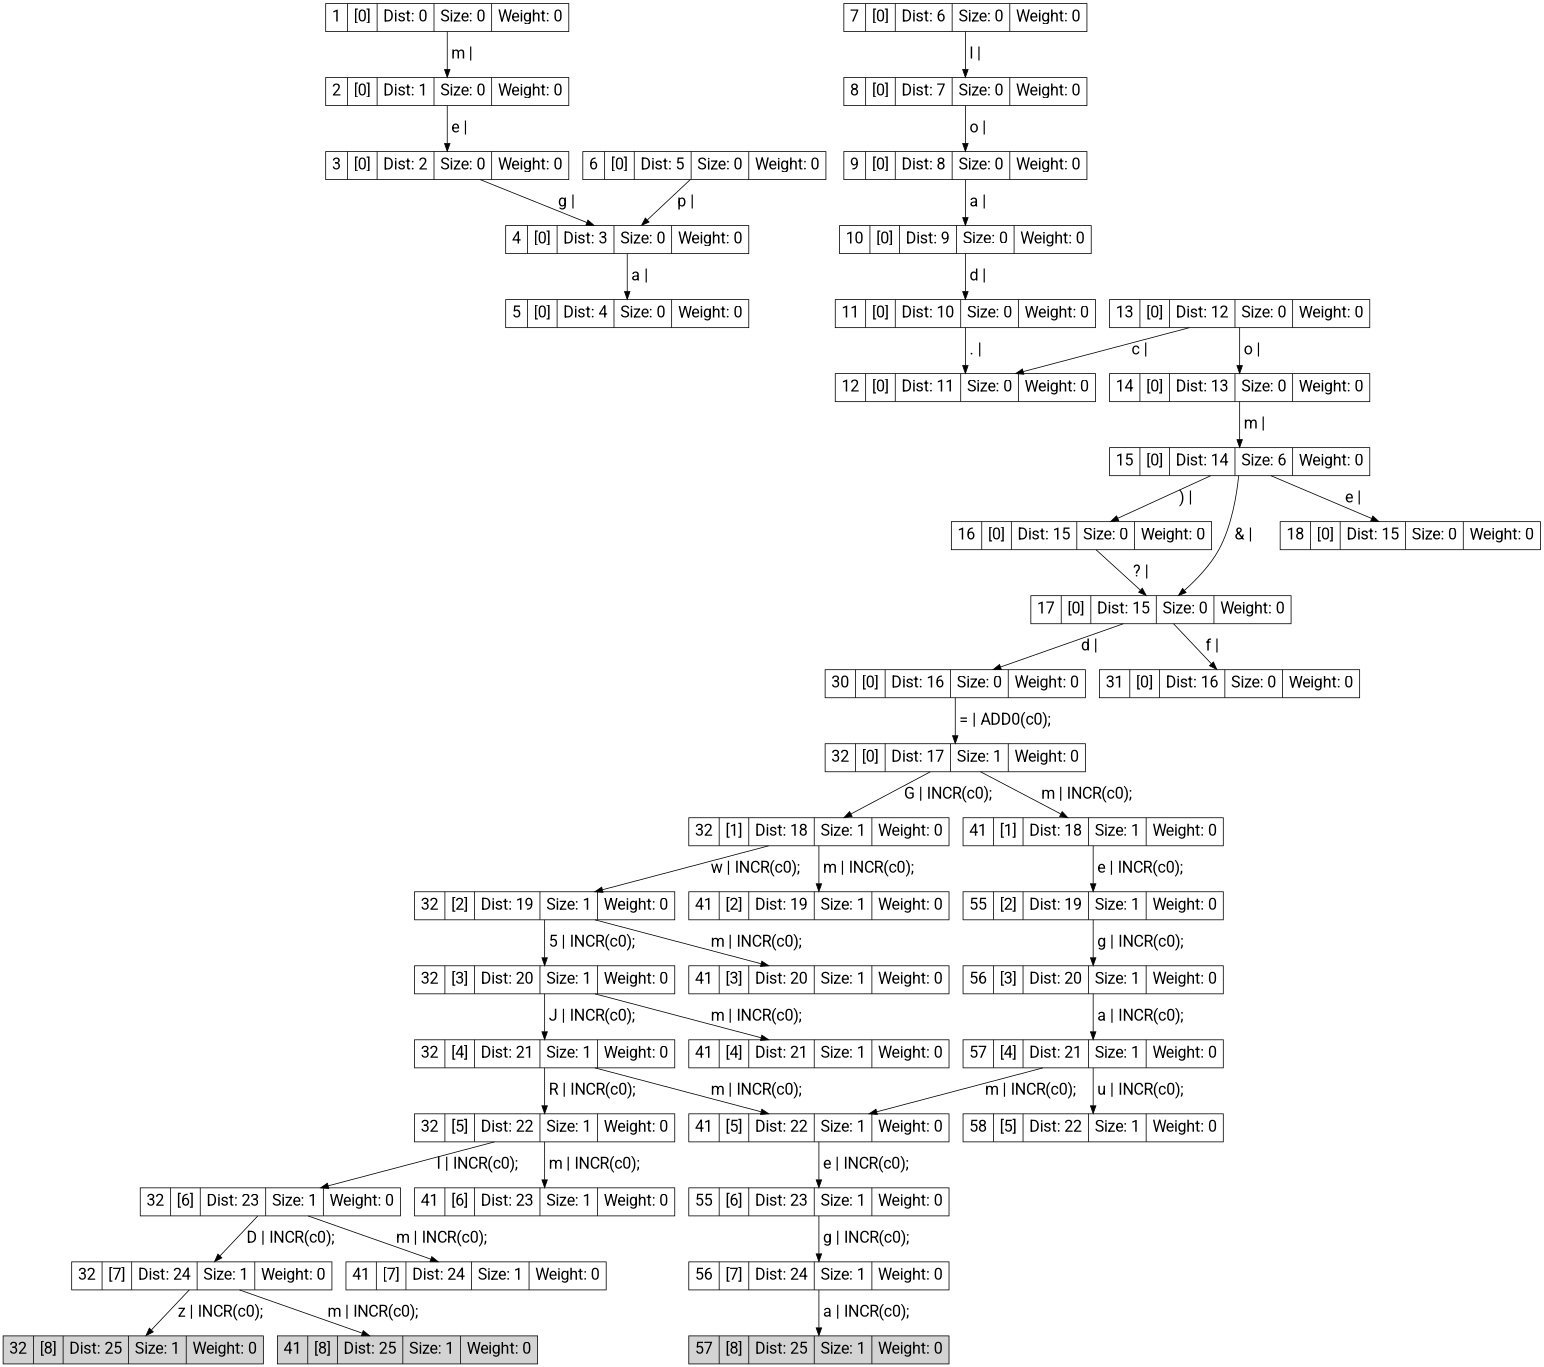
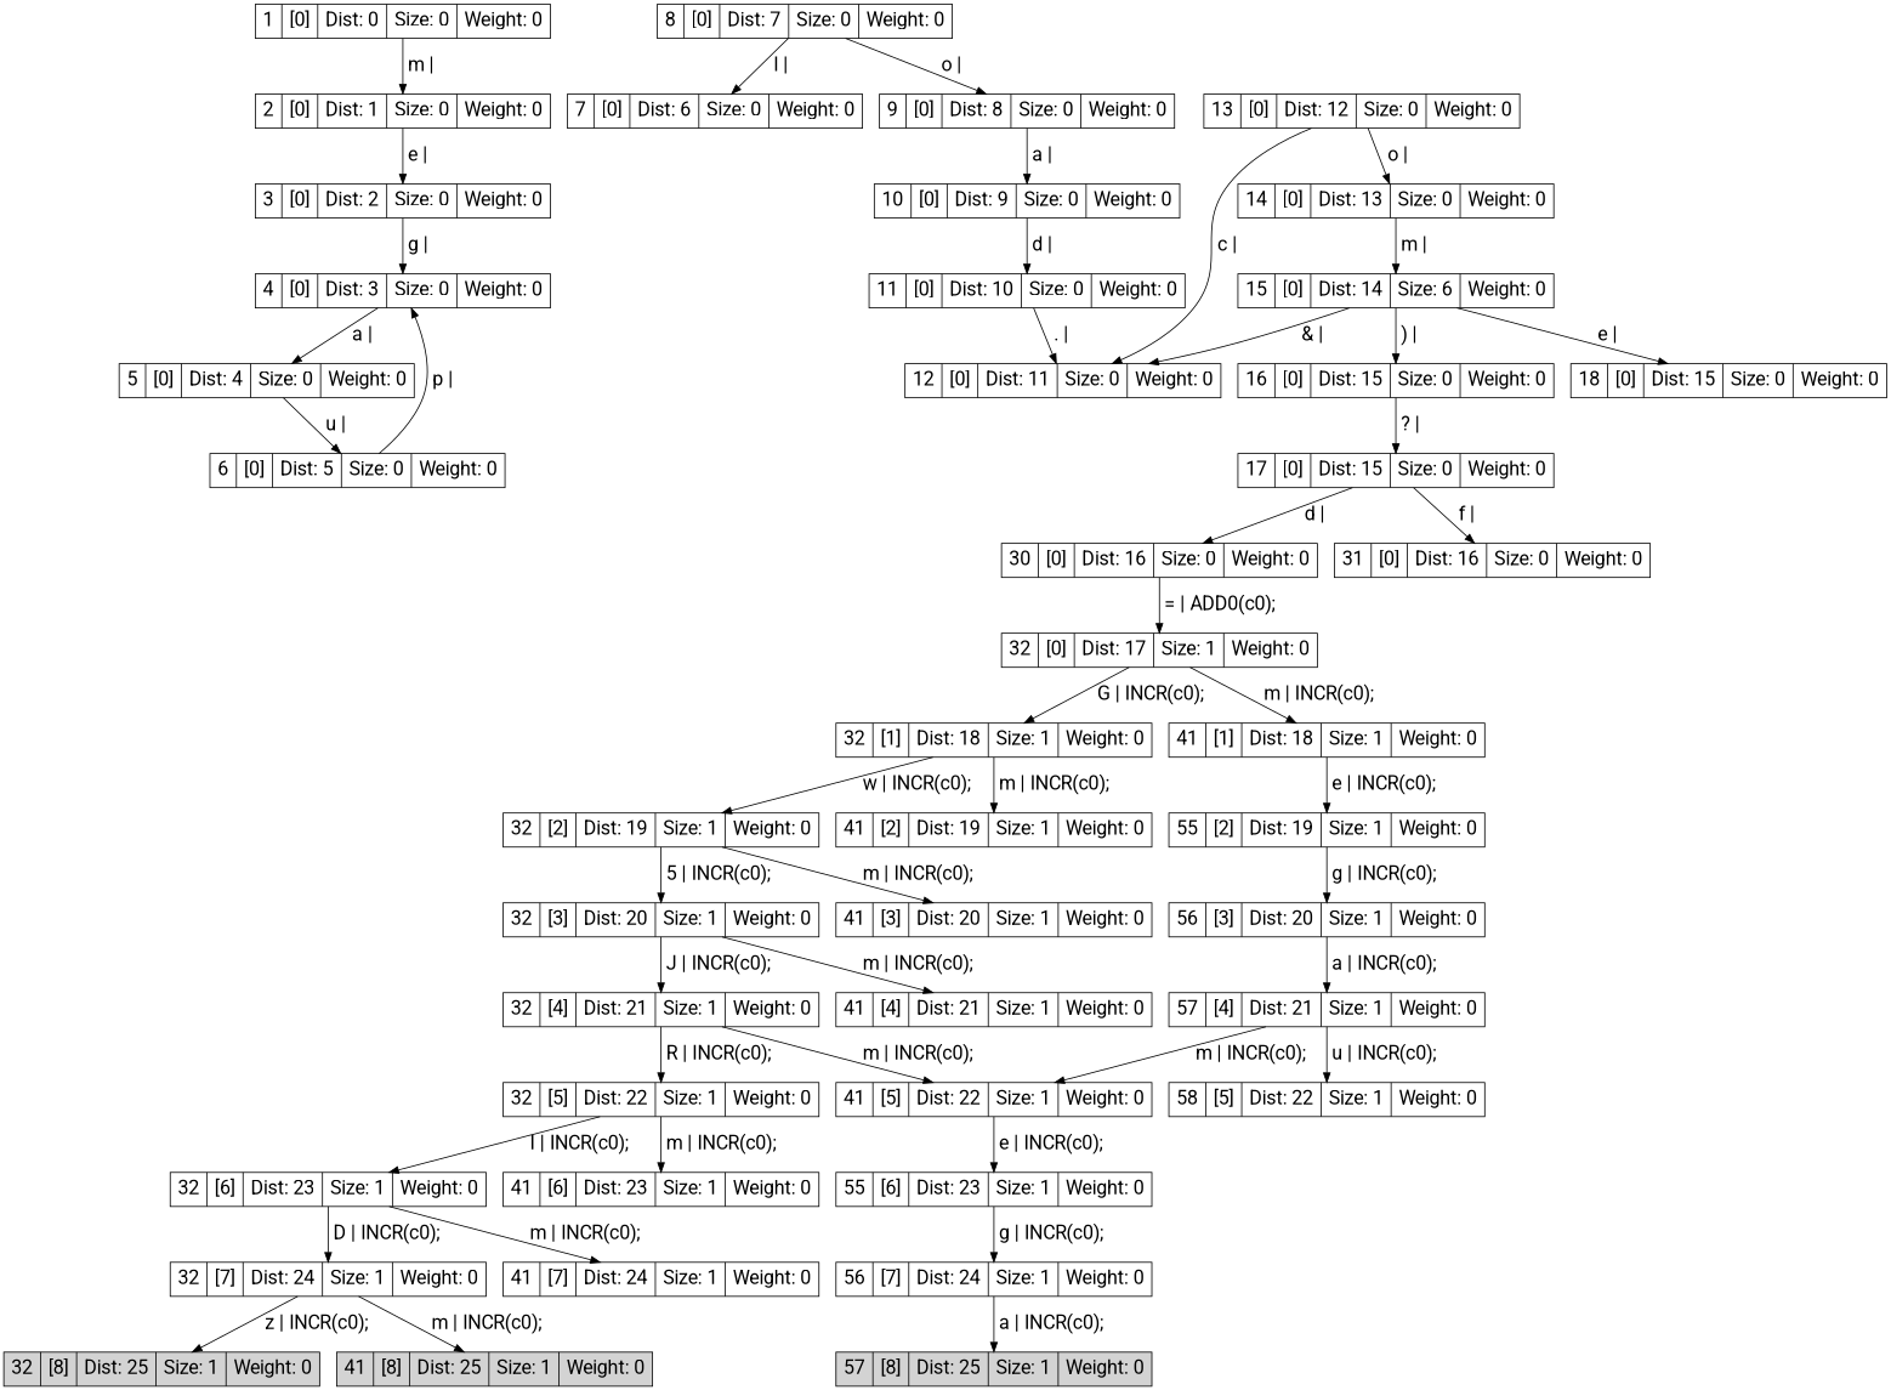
  digraph {
    fontname=Roboto
    node [fontname=Roboto fontsize=20 shape=record]
    edge [fontname=Roboto fontsize=20]
    n1 [label="1 | [0] | Dist: 0 | Size: 0 | Weight: 0"]
    n2 [label="2 | [0] | Dist: 1 | Size: 0 | Weight: 0"]
    n3 [label="3 | [0] | Dist: 2 | Size: 0 | Weight: 0"]
    n4 [label="4 | [0] | Dist: 3 | Size: 0 | Weight: 0"]
    n5 [label="5 | [0] | Dist: 4 | Size: 0 | Weight: 0"]
    n6 [label="6 | [0] | Dist: 5 | Size: 0 | Weight: 0"]
    n7 [label="7 | [0] | Dist: 6 | Size: 0 | Weight: 0"]
    n8 [label="8 | [0] | Dist: 7 | Size: 0 | Weight: 0"]
    n9 [label="9 | [0] | Dist: 8 | Size: 0 | Weight: 0"]
    n10 [label="10 | [0] | Dist: 9 | Size: 0 | Weight: 0"]
    n11 [label="11 | [0] | Dist: 10 | Size: 0 | Weight: 0"]
    n12 [label="12 | [0] | Dist: 11 | Size: 0 | Weight: 0"]
    n13 [label="13 | [0] | Dist: 12 | Size: 0 | Weight: 0"]
    n14 [label="14 | [0] | Dist: 13 | Size: 0 | Weight: 0"]
    n15 [label="15 | [0] | Dist: 14 | Size: 6 | Weight: 0"]
    n16 [label="16 | [0] | Dist: 15 | Size: 0 | Weight: 0"]
    n17 [label="17 | [0] | Dist: 15 | Size: 0 | Weight: 0"]
    n18 [label="18 | [0] | Dist: 15 | Size: 0 | Weight: 0"]
    n19 [label="30 | [0] | Dist: 16 | Size: 0 | Weight: 0"]
    n20 [label="31 | [0] | Dist: 16 | Size: 0 | Weight: 0"]
    n21 [label="32 | [0] | Dist: 17 | Size: 1 | Weight: 0"]
    n22 [label="32 | [1] | Dist: 18 | Size: 1 | Weight: 0"]
    n23 [label="41 | [1] | Dist: 18 | Size: 1 | Weight: 0"]
    n24 [label="32 | [2] | Dist: 19 | Size: 1 | Weight: 0"]
    n25 [label="41 | [2] | Dist: 19 | Size: 1 | Weight: 0"]
    n26 [label="55 | [2] | Dist: 19 | Size: 1 | Weight: 0"]
    n27 [label="32 | [3] | Dist: 20 | Size: 1 | Weight: 0"]
    n28 [label="41 | [3] | Dist: 20 | Size: 1 | Weight: 0"]
    n29 [label="56 | [3] | Dist: 20 | Size: 1 | Weight: 0"]
    n30 [label="32 | [4] | Dist: 21 | Size: 1 | Weight: 0"]
    n31 [label="41 | [4] | Dist: 21 | Size: 1 | Weight: 0"]
    n32 [label="32 | [5] | Dist: 22 | Size: 1 | Weight: 0"]
    n33 [label="41 | [5] | Dist: 22 | Size: 1 | Weight: 0"]
    n34 [label="32 | [6] | Dist: 23 | Size: 1 | Weight: 0"]
    n35 [label="41 | [6] | Dist: 23 | Size: 1 | Weight: 0"]
    n36 [label="55 | [6] | Dist: 23 | Size: 1 | Weight: 0"]
    n37 [label="32 | [7] | Dist: 24 | Size: 1 | Weight: 0"]
    n38 [label="41 | [7] | Dist: 24 | Size: 1 | Weight: 0"]
    n39 [label="56 | [7] | Dist: 24 | Size: 1 | Weight: 0"]
    n40 [fillcolor=lightgrey label="32 | [8] | Dist: 25 | Size: 1 | Weight: 0" style=filled]
    n41 [fillcolor=lightgrey label="41 | [8] | Dist: 25 | Size: 1 | Weight: 0" style=filled]
    n42 [label="57 | [4] | Dist: 21 | Size: 1 | Weight: 0"]
    n43 [label="58 | [5] | Dist: 22 | Size: 1 | Weight: 0"]
    n44 [fillcolor=lightgrey label="57 | [8] | Dist: 25 | Size: 1 | Weight: 0" style=filled]
    n1 -> n2 [label=" m | "]
    n2 -> n3 [label=" e | "]
    n3 -> n4 [label=" g | "]
    n4 -> n5 [label=" a | "]
+   n5 -> n6 [label=" u | "]
    n6 -> n4 [label=" p | "]
-   n7 -> n8 [label=" l | "]
+   n8 -> n7 [label=" l | "]
    n8 -> n9 [label=" o | "]
    n9 -> n10 [label=" a | "]
    n10 -> n11 [label=" d | "]
    n11 -> n12 [label=" . | "]
    n13 -> n12 [label=" c | "]
    n13 -> n14 [label=" o | "]
    n14 -> n15 [label=" m | "]
    n15 -> n16 [label=" ) | "]
-   n15 -> n17 [label=" & | "]
+   n15 -> n12 [label=" & | "]
    n15 -> n18 [label=" e | "]
    n16 -> n17 [label=" ? | "]
    n17 -> n19 [label=" d | "]
    n17 -> n20 [label=" f | "]
    n19 -> n21 [label=" = | ADD0(c0); "]
    n21 -> n22 [label=" G | INCR(c0); "]
    n21 -> n23 [label=" m | INCR(c0); "]
    n22 -> n24 [label=" w | INCR(c0); "]
    n22 -> n25 [label=" m | INCR(c0); "]
    n23 -> n26 [label=" e | INCR(c0); "]
    n24 -> n27 [label=" 5 | INCR(c0); "]
    n24 -> n28 [label=" m | INCR(c0); "]
    n26 -> n29 [label=" g | INCR(c0); "]
    n27 -> n30 [label=" J | INCR(c0); "]
    n27 -> n31 [label=" m | INCR(c0); "]
    n29 -> n42 [label=" a | INCR(c0); "]
    n30 -> n32 [label=" R | INCR(c0); "]
    n30 -> n33 [label=" m | INCR(c0); "]
    n32 -> n34 [label=" I | INCR(c0); "]
    n32 -> n35 [label=" m | INCR(c0); "]
    n33 -> n36 [label=" e | INCR(c0); "]
    n34 -> n37 [label=" D | INCR(c0); "]
    n34 -> n38 [label=" m | INCR(c0); "]
    n36 -> n39 [label=" g | INCR(c0); "]
    n37 -> n40 [label=" z | INCR(c0); "]
    n37 -> n41 [label=" m | INCR(c0); "]
    n39 -> n44 [label=" a | INCR(c0); "]
    n42 -> n33 [label=" m | INCR(c0); "]
    n42 -> n43 [label=" u | INCR(c0); "]
  }
